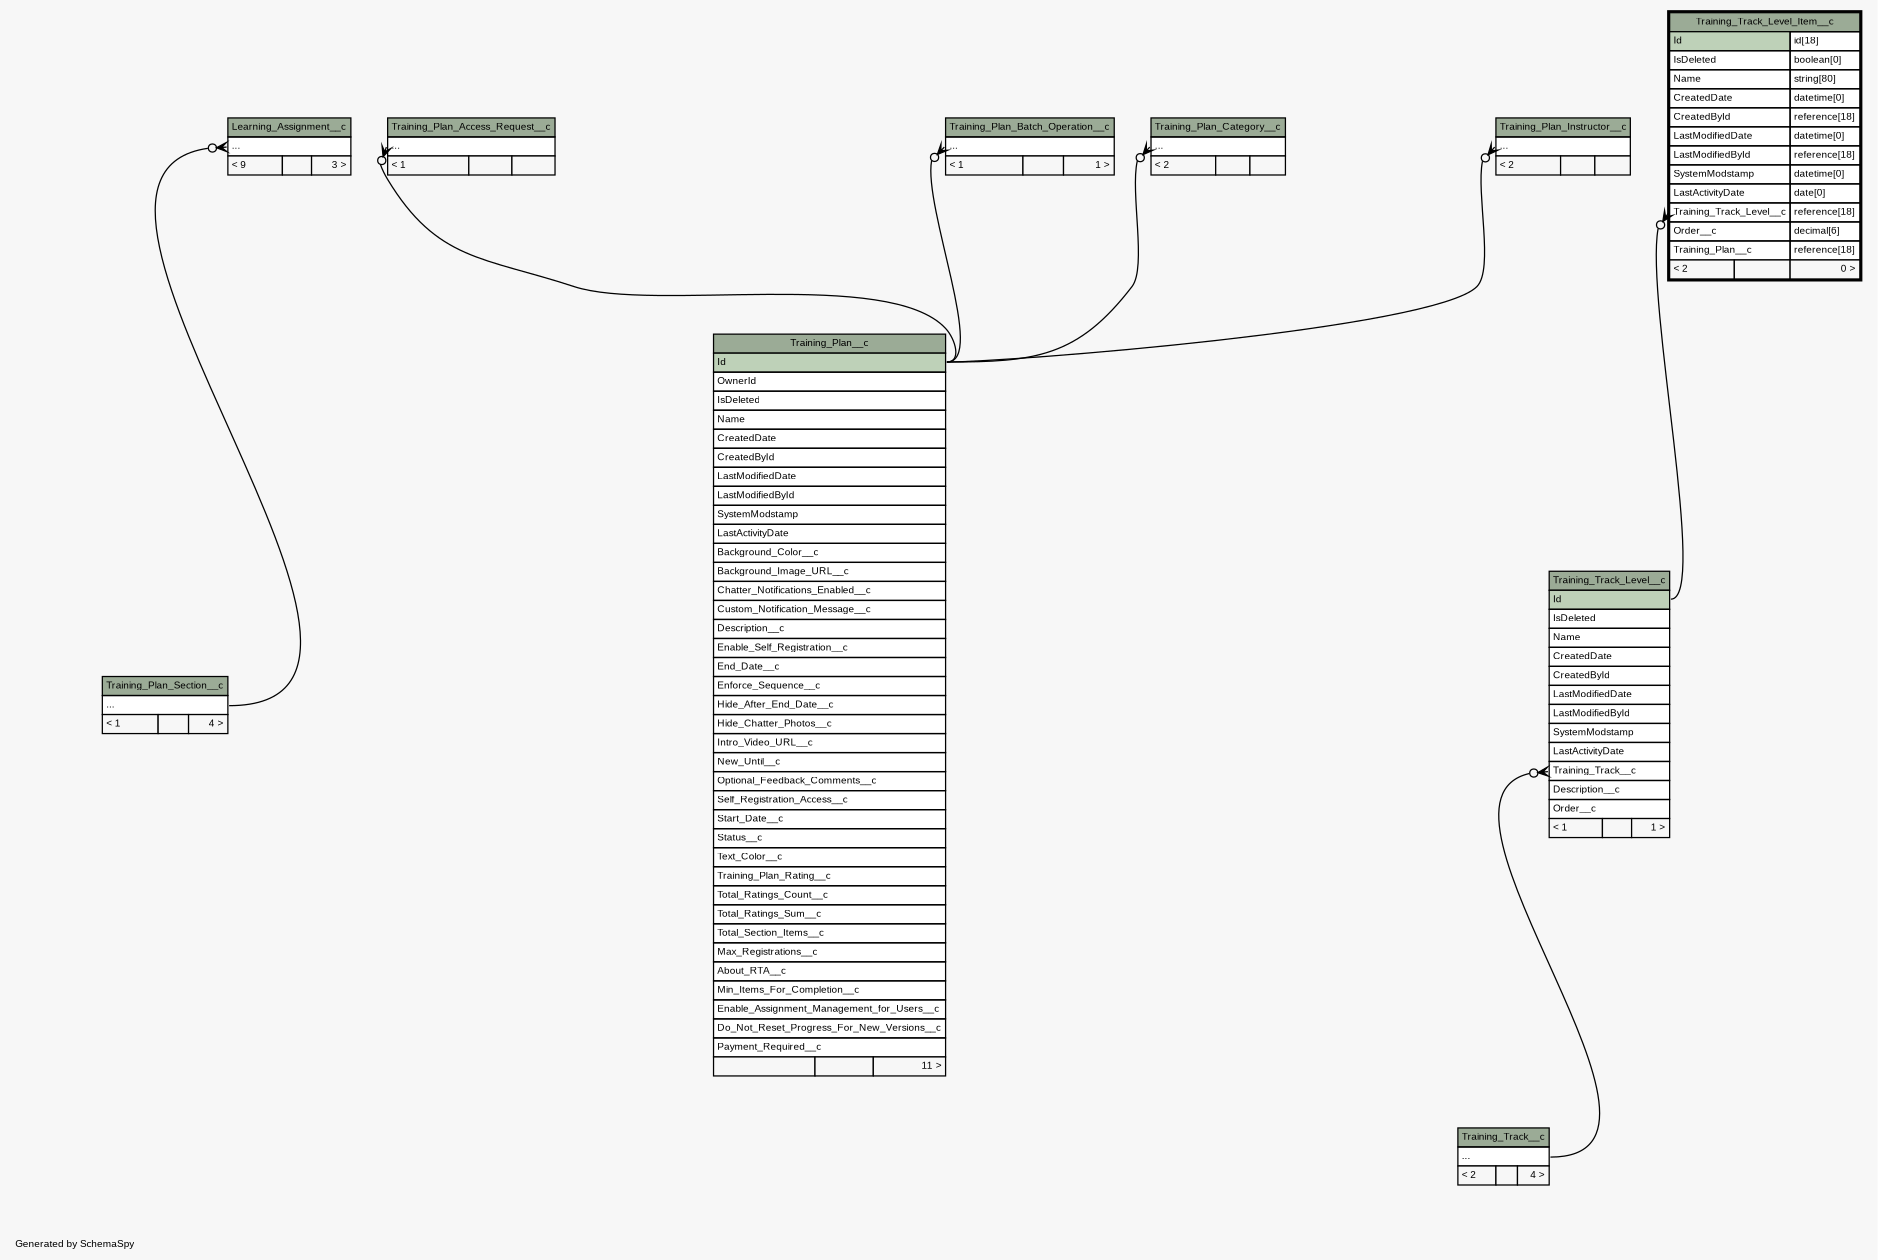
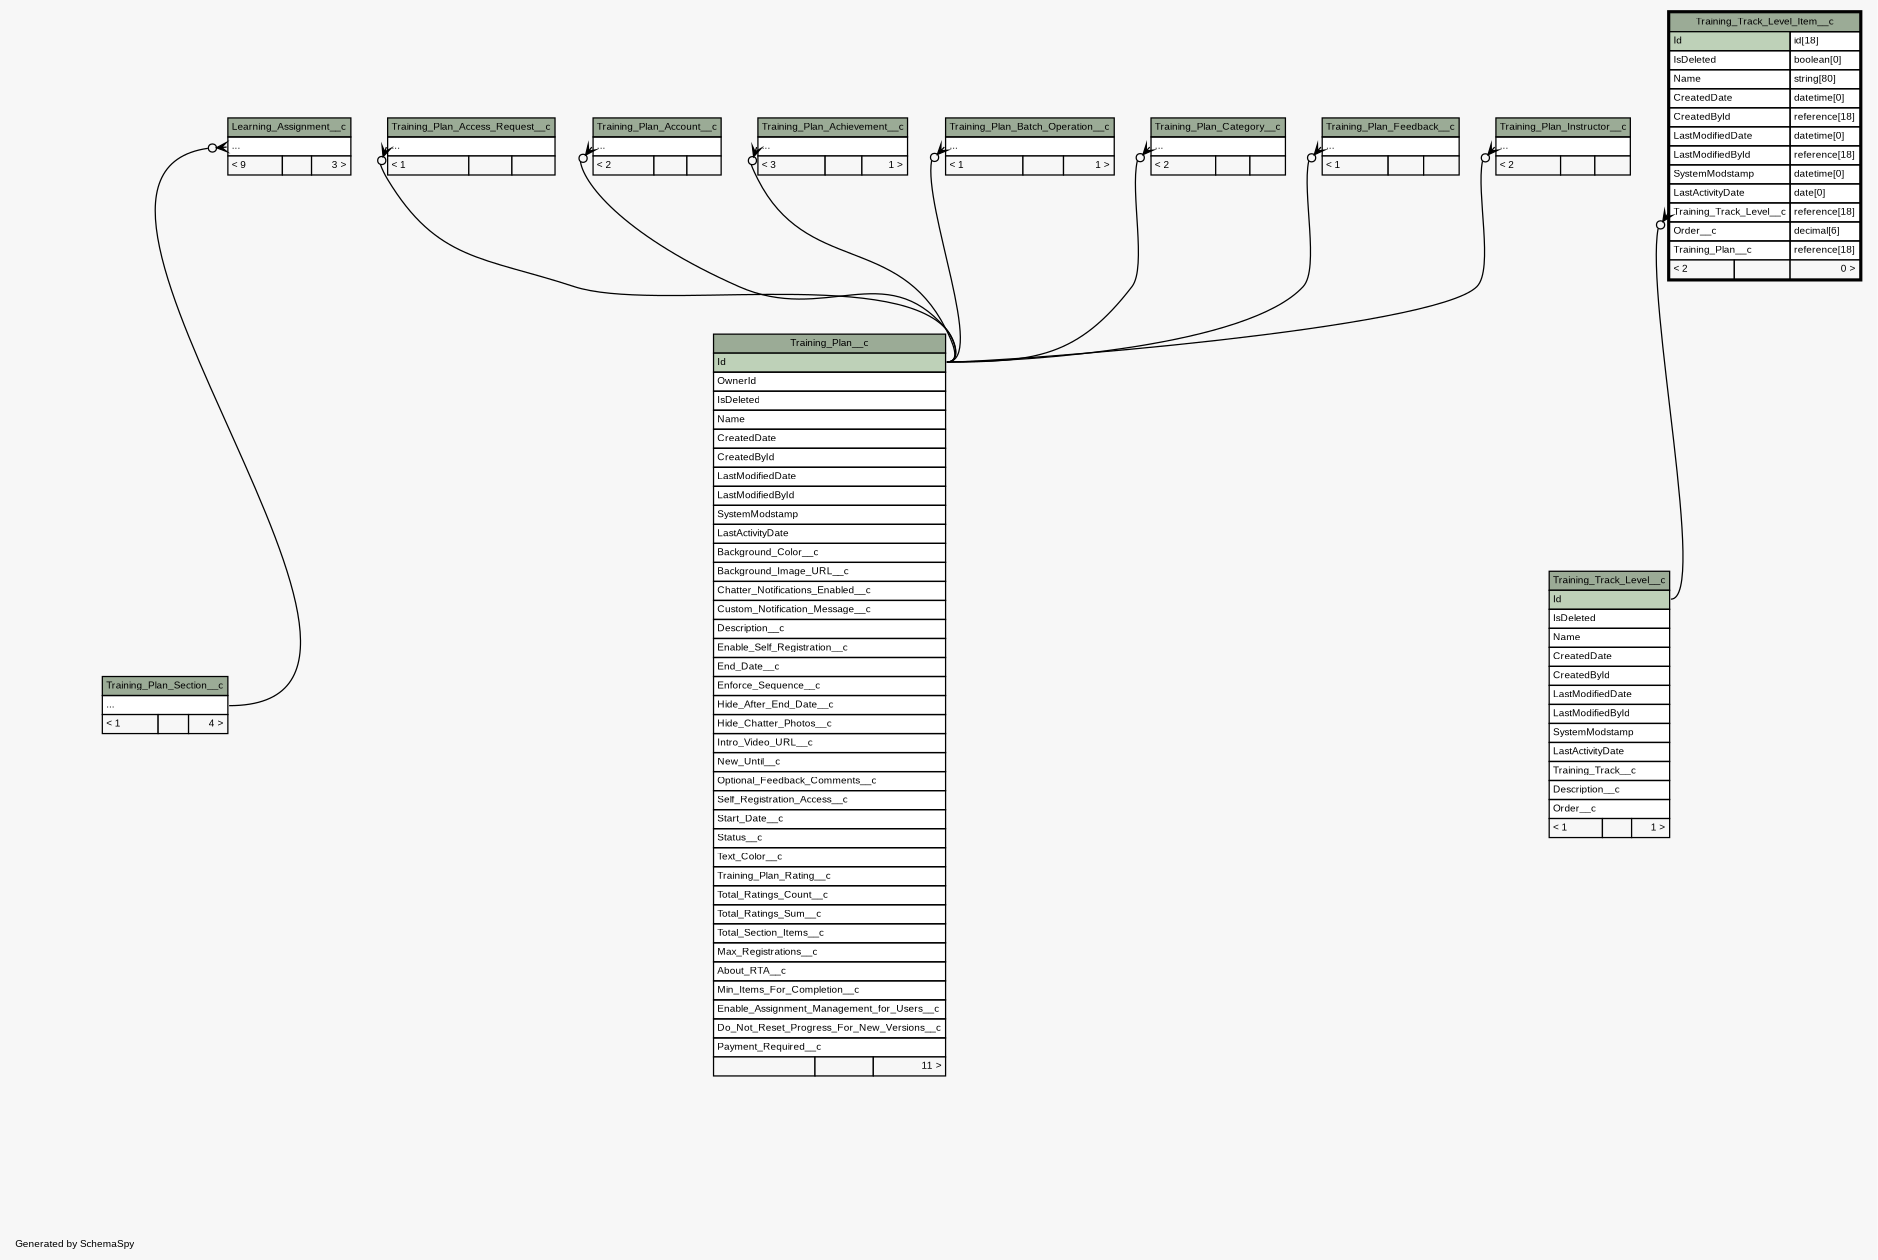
  digraph {
    bgcolor="#f7f7f7"
    fontname=Arial
    fontsize=8
    label="\nGenerated by SchemaSpy"
    labeljust=l
    nodesep=0.18
    rankdir=TB
    ranksep=0.46
    node [fontname=Arial fontsize=8 shape=plaintext]
    edge [arrowhead=none arrowsize=0.8 arrowtail=crowodot dir=back headport="Id:e" tailport="elipses:w"]
    n1 [label=<     <TABLE BORDER="0" CELLBORDER="1" CELLSPACING="0" BGCOLOR="#ffffff">       <TR><TD COLSPAN="3" BGCOLOR="#9bab96" ALIGN="CENTER">Learning_Assignment__c</TD></TR>       <TR><TD PORT="elipses" COLSPAN="3" ALIGN="LEFT">...</TD></TR>       <TR><TD ALIGN="LEFT" BGCOLOR="#f7f7f7">&lt; 9</TD><TD ALIGN="RIGHT" BGCOLOR="#f7f7f7">  </TD><TD ALIGN="RIGHT" BGCOLOR="#f7f7f7">3 &gt;</TD></TR>     </TABLE>>]
    n2 [label=<     <TABLE BORDER="0" CELLBORDER="1" CELLSPACING="0" BGCOLOR="#ffffff">       <TR><TD COLSPAN="3" BGCOLOR="#9bab96" ALIGN="CENTER">Training_Plan_Section__c</TD></TR>       <TR><TD PORT="elipses" COLSPAN="3" ALIGN="LEFT">...</TD></TR>       <TR><TD ALIGN="LEFT" BGCOLOR="#f7f7f7">&lt; 1</TD><TD ALIGN="RIGHT" BGCOLOR="#f7f7f7">  </TD><TD ALIGN="RIGHT" BGCOLOR="#f7f7f7">4 &gt;</TD></TR>     </TABLE>>]
    n3 [label=<     <TABLE BORDER="0" CELLBORDER="1" CELLSPACING="0" BGCOLOR="#ffffff">       <TR><TD COLSPAN="3" BGCOLOR="#9bab96" ALIGN="CENTER">Training_Plan__c</TD></TR>       <TR><TD PORT="Id" COLSPAN="3" BGCOLOR="#bed1b8" ALIGN="LEFT">Id</TD></TR>       <TR><TD PORT="OwnerId" COLSPAN="3" ALIGN="LEFT">OwnerId</TD></TR>       <TR><TD PORT="IsDeleted" COLSPAN="3" ALIGN="LEFT">IsDeleted</TD></TR>       <TR><TD PORT="Name" COLSPAN="3" ALIGN="LEFT">Name</TD></TR>       <TR><TD PORT="CreatedDate" COLSPAN="3" ALIGN="LEFT">CreatedDate</TD></TR>       <TR><TD PORT="CreatedById" COLSPAN="3" ALIGN="LEFT">CreatedById</TD></TR>       <TR><TD PORT="LastModifiedDate" COLSPAN="3" ALIGN="LEFT">LastModifiedDate</TD></TR>       <TR><TD PORT="LastModifiedById" COLSPAN="3" ALIGN="LEFT">LastModifiedById</TD></TR>       <TR><TD PORT="SystemModstamp" COLSPAN="3" ALIGN="LEFT">SystemModstamp</TD></TR>       <TR><TD PORT="LastActivityDate" COLSPAN="3" ALIGN="LEFT">LastActivityDate</TD></TR>       <TR><TD PORT="Background_Color__c" COLSPAN="3" ALIGN="LEFT">Background_Color__c</TD></TR>       <TR><TD PORT="Background_Image_URL__c" COLSPAN="3" ALIGN="LEFT">Background_Image_URL__c</TD></TR>       <TR><TD PORT="Chatter_Notifications_Enabled__c" COLSPAN="3" ALIGN="LEFT">Chatter_Notifications_Enabled__c</TD></TR>       <TR><TD PORT="Custom_Notification_Message__c" COLSPAN="3" ALIGN="LEFT">Custom_Notification_Message__c</TD></TR>       <TR><TD PORT="Description__c" COLSPAN="3" ALIGN="LEFT">Description__c</TD></TR>       <TR><TD PORT="Enable_Self_Registration__c" COLSPAN="3" ALIGN="LEFT">Enable_Self_Registration__c</TD></TR>       <TR><TD PORT="End_Date__c" COLSPAN="3" ALIGN="LEFT">End_Date__c</TD></TR>       <TR><TD PORT="Enforce_Sequence__c" COLSPAN="3" ALIGN="LEFT">Enforce_Sequence__c</TD></TR>       <TR><TD PORT="Hide_After_End_Date__c" COLSPAN="3" ALIGN="LEFT">Hide_After_End_Date__c</TD></TR>       <TR><TD PORT="Hide_Chatter_Photos__c" COLSPAN="3" ALIGN="LEFT">Hide_Chatter_Photos__c</TD></TR>       <TR><TD PORT="Intro_Video_URL__c" COLSPAN="3" ALIGN="LEFT">Intro_Video_URL__c</TD></TR>       <TR><TD PORT="New_Until__c" COLSPAN="3" ALIGN="LEFT">New_Until__c</TD></TR>       <TR><TD PORT="Optional_Feedback_Comments__c" COLSPAN="3" ALIGN="LEFT">Optional_Feedback_Comments__c</TD></TR>       <TR><TD PORT="Self_Registration_Access__c" COLSPAN="3" ALIGN="LEFT">Self_Registration_Access__c</TD></TR>       <TR><TD PORT="Start_Date__c" COLSPAN="3" ALIGN="LEFT">Start_Date__c</TD></TR>       <TR><TD PORT="Status__c" COLSPAN="3" ALIGN="LEFT">Status__c</TD></TR>       <TR><TD PORT="Text_Color__c" COLSPAN="3" ALIGN="LEFT">Text_Color__c</TD></TR>       <TR><TD PORT="Training_Plan_Rating__c" COLSPAN="3" ALIGN="LEFT">Training_Plan_Rating__c</TD></TR>       <TR><TD PORT="Total_Ratings_Count__c" COLSPAN="3" ALIGN="LEFT">Total_Ratings_Count__c</TD></TR>       <TR><TD PORT="Total_Ratings_Sum__c" COLSPAN="3" ALIGN="LEFT">Total_Ratings_Sum__c</TD></TR>       <TR><TD PORT="Total_Section_Items__c" COLSPAN="3" ALIGN="LEFT">Total_Section_Items__c</TD></TR>       <TR><TD PORT="Max_Registrations__c" COLSPAN="3" ALIGN="LEFT">Max_Registrations__c</TD></TR>       <TR><TD PORT="About_RTA__c" COLSPAN="3" ALIGN="LEFT">About_RTA__c</TD></TR>       <TR><TD PORT="Min_Items_For_Completion__c" COLSPAN="3" ALIGN="LEFT">Min_Items_For_Completion__c</TD></TR>       <TR><TD PORT="Enable_Assignment_Management_for_Users__c" COLSPAN="3" ALIGN="LEFT">Enable_Assignment_Management_for_Users__c</TD></TR>       <TR><TD PORT="Do_Not_Reset_Progress_For_New_Versions__c" COLSPAN="3" ALIGN="LEFT">Do_Not_Reset_Progress_For_New_Versions__c</TD></TR>       <TR><TD PORT="Payment_Required__c" COLSPAN="3" ALIGN="LEFT">Payment_Required__c</TD></TR>       <TR><TD ALIGN="LEFT" BGCOLOR="#f7f7f7">  </TD><TD ALIGN="RIGHT" BGCOLOR="#f7f7f7">  </TD><TD ALIGN="RIGHT" BGCOLOR="#f7f7f7">11 &gt;</TD></TR>     </TABLE>>]
    n4 [label=<     <TABLE BORDER="0" CELLBORDER="1" CELLSPACING="0" BGCOLOR="#ffffff">       <TR><TD COLSPAN="3" BGCOLOR="#9bab96" ALIGN="CENTER">Training_Plan_Access_Request__c</TD></TR>       <TR><TD PORT="elipses" COLSPAN="3" ALIGN="LEFT">...</TD></TR>       <TR><TD ALIGN="LEFT" BGCOLOR="#f7f7f7">&lt; 1</TD><TD ALIGN="RIGHT" BGCOLOR="#f7f7f7">  </TD><TD ALIGN="RIGHT" BGCOLOR="#f7f7f7">  </TD></TR>     </TABLE>>]
+   n5 [label=<     <TABLE BORDER="0" CELLBORDER="1" CELLSPACING="0" BGCOLOR="#ffffff">       <TR><TD COLSPAN="3" BGCOLOR="#9bab96" ALIGN="CENTER">Training_Plan_Account__c</TD></TR>       <TR><TD PORT="elipses" COLSPAN="3" ALIGN="LEFT">...</TD></TR>       <TR><TD ALIGN="LEFT" BGCOLOR="#f7f7f7">&lt; 2</TD><TD ALIGN="RIGHT" BGCOLOR="#f7f7f7">  </TD><TD ALIGN="RIGHT" BGCOLOR="#f7f7f7">  </TD></TR>     </TABLE>>]
+   n6 [label=<     <TABLE BORDER="0" CELLBORDER="1" CELLSPACING="0" BGCOLOR="#ffffff">       <TR><TD COLSPAN="3" BGCOLOR="#9bab96" ALIGN="CENTER">Training_Plan_Achievement__c</TD></TR>       <TR><TD PORT="elipses" COLSPAN="3" ALIGN="LEFT">...</TD></TR>       <TR><TD ALIGN="LEFT" BGCOLOR="#f7f7f7">&lt; 3</TD><TD ALIGN="RIGHT" BGCOLOR="#f7f7f7">  </TD><TD ALIGN="RIGHT" BGCOLOR="#f7f7f7">1 &gt;</TD></TR>     </TABLE>>]
    n7 [label=<     <TABLE BORDER="0" CELLBORDER="1" CELLSPACING="0" BGCOLOR="#ffffff">       <TR><TD COLSPAN="3" BGCOLOR="#9bab96" ALIGN="CENTER">Training_Plan_Batch_Operation__c</TD></TR>       <TR><TD PORT="elipses" COLSPAN="3" ALIGN="LEFT">...</TD></TR>       <TR><TD ALIGN="LEFT" BGCOLOR="#f7f7f7">&lt; 1</TD><TD ALIGN="RIGHT" BGCOLOR="#f7f7f7">  </TD><TD ALIGN="RIGHT" BGCOLOR="#f7f7f7">1 &gt;</TD></TR>     </TABLE>>]
    n8 [label=<     <TABLE BORDER="0" CELLBORDER="1" CELLSPACING="0" BGCOLOR="#ffffff">       <TR><TD COLSPAN="3" BGCOLOR="#9bab96" ALIGN="CENTER">Training_Plan_Category__c</TD></TR>       <TR><TD PORT="elipses" COLSPAN="3" ALIGN="LEFT">...</TD></TR>       <TR><TD ALIGN="LEFT" BGCOLOR="#f7f7f7">&lt; 2</TD><TD ALIGN="RIGHT" BGCOLOR="#f7f7f7">  </TD><TD ALIGN="RIGHT" BGCOLOR="#f7f7f7">  </TD></TR>     </TABLE>>]
+   n9 [label=<     <TABLE BORDER="0" CELLBORDER="1" CELLSPACING="0" BGCOLOR="#ffffff">       <TR><TD COLSPAN="3" BGCOLOR="#9bab96" ALIGN="CENTER">Training_Plan_Feedback__c</TD></TR>       <TR><TD PORT="elipses" COLSPAN="3" ALIGN="LEFT">...</TD></TR>       <TR><TD ALIGN="LEFT" BGCOLOR="#f7f7f7">&lt; 1</TD><TD ALIGN="RIGHT" BGCOLOR="#f7f7f7">  </TD><TD ALIGN="RIGHT" BGCOLOR="#f7f7f7">  </TD></TR>     </TABLE>>]
    n10 [label=<     <TABLE BORDER="0" CELLBORDER="1" CELLSPACING="0" BGCOLOR="#ffffff">       <TR><TD COLSPAN="3" BGCOLOR="#9bab96" ALIGN="CENTER">Training_Plan_Instructor__c</TD></TR>       <TR><TD PORT="elipses" COLSPAN="3" ALIGN="LEFT">...</TD></TR>       <TR><TD ALIGN="LEFT" BGCOLOR="#f7f7f7">&lt; 2</TD><TD ALIGN="RIGHT" BGCOLOR="#f7f7f7">  </TD><TD ALIGN="RIGHT" BGCOLOR="#f7f7f7">  </TD></TR>     </TABLE>>]
    n11 [label=<     <TABLE BORDER="0" CELLBORDER="1" CELLSPACING="0" BGCOLOR="#ffffff">       <TR><TD COLSPAN="3" BGCOLOR="#9bab96" ALIGN="CENTER">Training_Track_Level__c</TD></TR>       <TR><TD PORT="Id" COLSPAN="3" BGCOLOR="#bed1b8" ALIGN="LEFT">Id</TD></TR>       <TR><TD PORT="IsDeleted" COLSPAN="3" ALIGN="LEFT">IsDeleted</TD></TR>       <TR><TD PORT="Name" COLSPAN="3" ALIGN="LEFT">Name</TD></TR>       <TR><TD PORT="CreatedDate" COLSPAN="3" ALIGN="LEFT">CreatedDate</TD></TR>       <TR><TD PORT="CreatedById" COLSPAN="3" ALIGN="LEFT">CreatedById</TD></TR>       <TR><TD PORT="LastModifiedDate" COLSPAN="3" ALIGN="LEFT">LastModifiedDate</TD></TR>       <TR><TD PORT="LastModifiedById" COLSPAN="3" ALIGN="LEFT">LastModifiedById</TD></TR>       <TR><TD PORT="SystemModstamp" COLSPAN="3" ALIGN="LEFT">SystemModstamp</TD></TR>       <TR><TD PORT="LastActivityDate" COLSPAN="3" ALIGN="LEFT">LastActivityDate</TD></TR>       <TR><TD PORT="Training_Track__c" COLSPAN="3" ALIGN="LEFT">Training_Track__c</TD></TR>       <TR><TD PORT="Description__c" COLSPAN="3" ALIGN="LEFT">Description__c</TD></TR>       <TR><TD PORT="Order__c" COLSPAN="3" ALIGN="LEFT">Order__c</TD></TR>       <TR><TD ALIGN="LEFT" BGCOLOR="#f7f7f7">&lt; 1</TD><TD ALIGN="RIGHT" BGCOLOR="#f7f7f7">  </TD><TD ALIGN="RIGHT" BGCOLOR="#f7f7f7">1 &gt;</TD></TR>     </TABLE>>]
-   n12 [label=<     <TABLE BORDER="0" CELLBORDER="1" CELLSPACING="0" BGCOLOR="#ffffff">       <TR><TD COLSPAN="3" BGCOLOR="#9bab96" ALIGN="CENTER">Training_Track__c</TD></TR>       <TR><TD PORT="elipses" COLSPAN="3" ALIGN="LEFT">...</TD></TR>       <TR><TD ALIGN="LEFT" BGCOLOR="#f7f7f7">&lt; 2</TD><TD ALIGN="RIGHT" BGCOLOR="#f7f7f7">  </TD><TD ALIGN="RIGHT" BGCOLOR="#f7f7f7">4 &gt;</TD></TR>     </TABLE>>]
    n13 [label=<     <TABLE BORDER="2" CELLBORDER="1" CELLSPACING="0" BGCOLOR="#ffffff">       <TR><TD COLSPAN="3" BGCOLOR="#9bab96" ALIGN="CENTER">Training_Track_Level_Item__c</TD></TR>       <TR><TD PORT="Id" COLSPAN="2" BGCOLOR="#bed1b8" ALIGN="LEFT">Id</TD><TD PORT="Id.type" ALIGN="LEFT">id[18]</TD></TR>       <TR><TD PORT="IsDeleted" COLSPAN="2" ALIGN="LEFT">IsDeleted</TD><TD PORT="IsDeleted.type" ALIGN="LEFT">boolean[0]</TD></TR>       <TR><TD PORT="Name" COLSPAN="2" ALIGN="LEFT">Name</TD><TD PORT="Name.type" ALIGN="LEFT">string[80]</TD></TR>       <TR><TD PORT="CreatedDate" COLSPAN="2" ALIGN="LEFT">CreatedDate</TD><TD PORT="CreatedDate.type" ALIGN="LEFT">datetime[0]</TD></TR>       <TR><TD PORT="CreatedById" COLSPAN="2" ALIGN="LEFT">CreatedById</TD><TD PORT="CreatedById.type" ALIGN="LEFT">reference[18]</TD></TR>       <TR><TD PORT="LastModifiedDate" COLSPAN="2" ALIGN="LEFT">LastModifiedDate</TD><TD PORT="LastModifiedDate.type" ALIGN="LEFT">datetime[0]</TD></TR>       <TR><TD PORT="LastModifiedById" COLSPAN="2" ALIGN="LEFT">LastModifiedById</TD><TD PORT="LastModifiedById.type" ALIGN="LEFT">reference[18]</TD></TR>       <TR><TD PORT="SystemModstamp" COLSPAN="2" ALIGN="LEFT">SystemModstamp</TD><TD PORT="SystemModstamp.type" ALIGN="LEFT">datetime[0]</TD></TR>       <TR><TD PORT="LastActivityDate" COLSPAN="2" ALIGN="LEFT">LastActivityDate</TD><TD PORT="LastActivityDate.type" ALIGN="LEFT">date[0]</TD></TR>       <TR><TD PORT="Training_Track_Level__c" COLSPAN="2" ALIGN="LEFT">Training_Track_Level__c</TD><TD PORT="Training_Track_Level__c.type" ALIGN="LEFT">reference[18]</TD></TR>       <TR><TD PORT="Order__c" COLSPAN="2" ALIGN="LEFT">Order__c</TD><TD PORT="Order__c.type" ALIGN="LEFT">decimal[6]</TD></TR>       <TR><TD PORT="Training_Plan__c" COLSPAN="2" ALIGN="LEFT">Training_Plan__c</TD><TD PORT="Training_Plan__c.type" ALIGN="LEFT">reference[18]</TD></TR>       <TR><TD ALIGN="LEFT" BGCOLOR="#f7f7f7">&lt; 2</TD><TD ALIGN="RIGHT" BGCOLOR="#f7f7f7">  </TD><TD ALIGN="RIGHT" BGCOLOR="#f7f7f7">0 &gt;</TD></TR>     </TABLE>>]
    n1 -> n2 [headport="elipses:e"]
    n4 -> n3
+   n5 -> n3
+   n6 -> n3
    n7 -> n3
    n8 -> n3
+   n9 -> n3
    n10 -> n3
-   n11 -> n12 [headport="elipses:e" tailport="Training_Track__c:w"]
    n13 -> n11 [tailport="Training_Track_Level__c:w"]
  }
